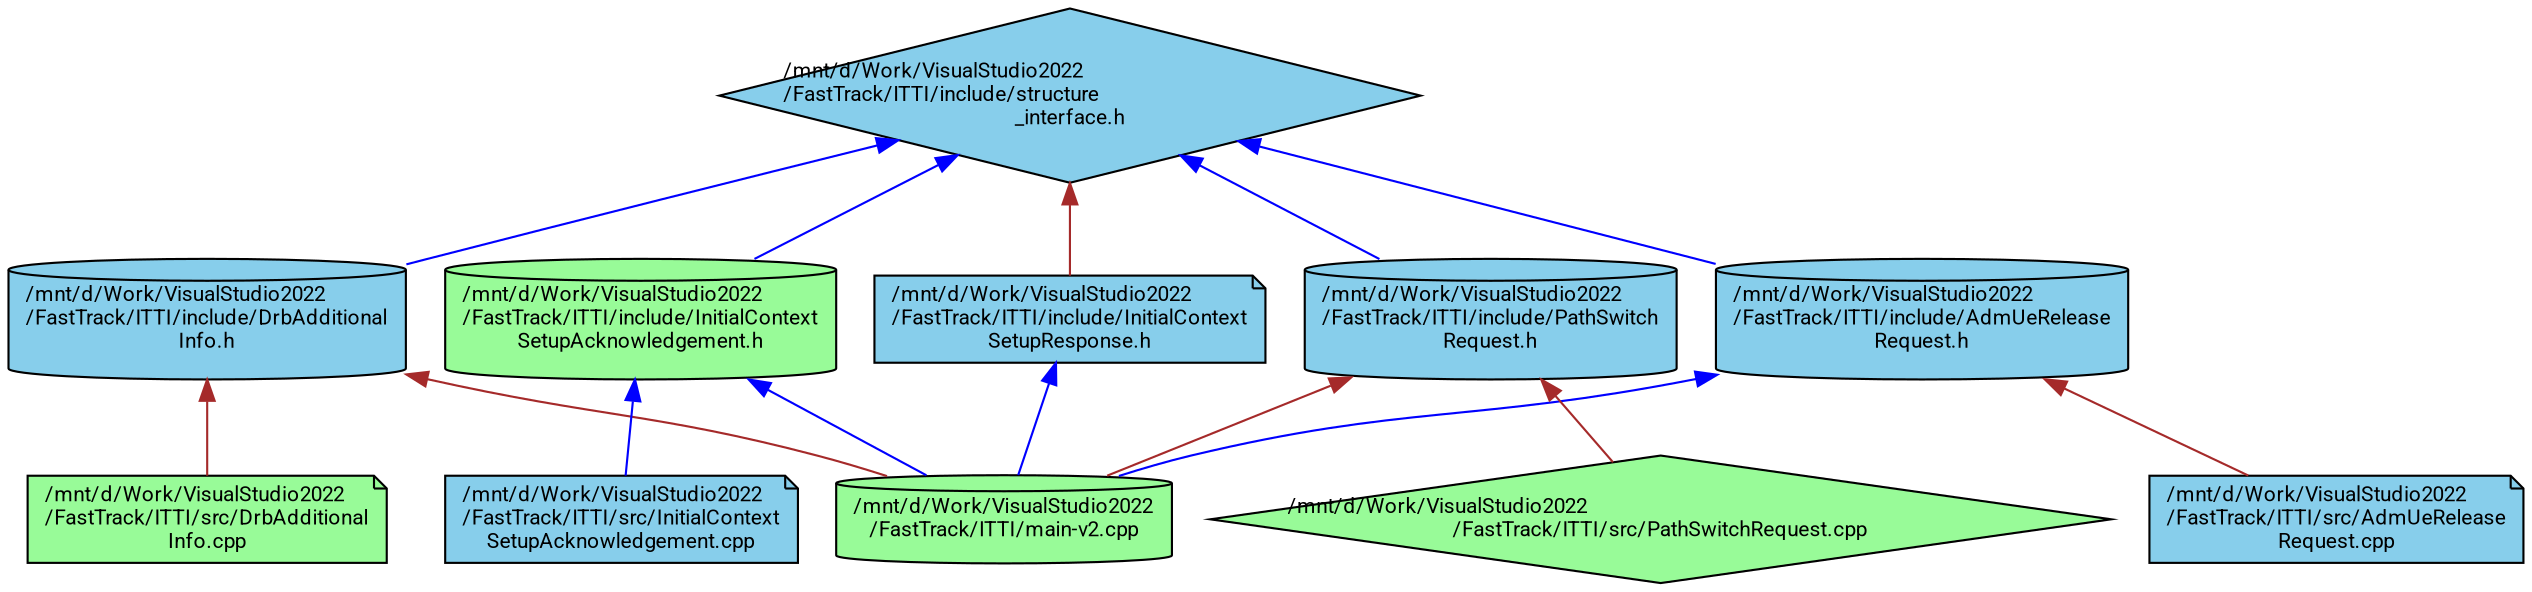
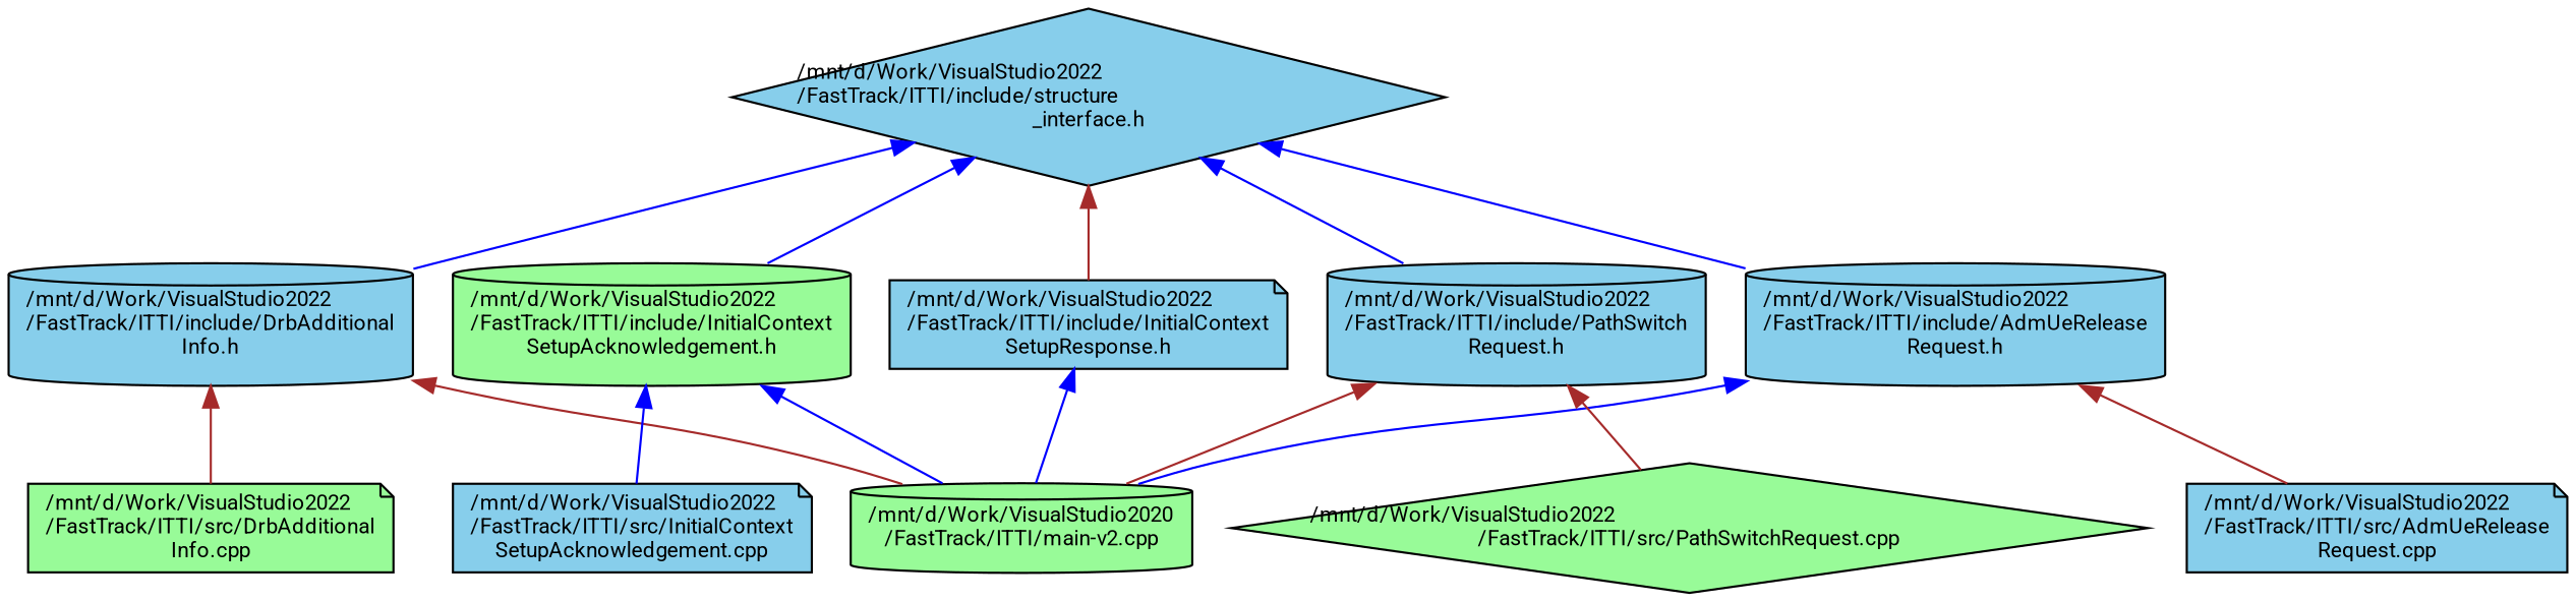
  digraph {
    fontname=Roboto
    node [color=black fillcolor=skyblue fontname=Roboto fontsize=10 shape=cylinder style=filled]
    edge [color=blue dir=back fontname=Roboto fontsize=10 labelfontname=Helvetica labelfontsize=10 style=solid]
    n1 [fontcolor=black height=0.2 label="/mnt/d/Work/VisualStudio2022\l/FastTrack/ITTI/include/structure\l_interface.h" shape=diamond width=0.4]
    n2 [height=0.2 label="/mnt/d/Work/VisualStudio2022\l/FastTrack/ITTI/include/AdmUeRelease\lRequest.h" width=0.4]
    n3 [height=0.2 label="/mnt/d/Work/VisualStudio2022\l/FastTrack/ITTI/include/DrbAdditional\lInfo.h" width=0.4]
    n4 [fillcolor=palegreen height=0.2 label="/mnt/d/Work/VisualStudio2022\l/FastTrack/ITTI/include/InitialContext\lSetupAcknowledgement.h" width=0.4]
    n5 [height=0.2 label="/mnt/d/Work/VisualStudio2022\l/FastTrack/ITTI/include/InitialContext\lSetupResponse.h" shape=note width=0.4]
    n6 [height=0.2 label="/mnt/d/Work/VisualStudio2022\l/FastTrack/ITTI/include/PathSwitch\lRequest.h" width=0.4]
-   n7 [fillcolor=palegreen height=0.2 label="/mnt/d/Work/VisualStudio2022\l/FastTrack/ITTI/main-v2.cpp" width=0.4]
+   n7 [fillcolor=palegreen height=0.2 label="/mnt/d/Work/VisualStudio2020\l/FastTrack/ITTI/main-v2.cpp" width=0.4]
    n8 [height=0.2 label="/mnt/d/Work/VisualStudio2022\l/FastTrack/ITTI/src/AdmUeRelease\lRequest.cpp" shape=note width=0.4]
    n9 [fillcolor=palegreen height=0.2 label="/mnt/d/Work/VisualStudio2022\l/FastTrack/ITTI/src/DrbAdditional\lInfo.cpp" shape=note width=0.4]
    n10 [height=0.2 label="/mnt/d/Work/VisualStudio2022\l/FastTrack/ITTI/src/InitialContext\lSetupAcknowledgement.cpp" shape=note width=0.4]
    n11 [fillcolor=palegreen height=0.2 label="/mnt/d/Work/VisualStudio2022\l/FastTrack/ITTI/src/PathSwitchRequest.cpp" shape=diamond width=0.4]
    n1 -> n2
    n1 -> n3
    n1 -> n4
    n1 -> n5 [color=brown]
    n1 -> n6
    n2 -> n7
    n2 -> n8 [color=brown]
    n3 -> n7 [color=brown]
    n3 -> n9 [color=brown]
    n4 -> n7
    n4 -> n10
    n5 -> n7
    n6 -> n7 [color=brown]
    n6 -> n11 [color=brown]
  }
